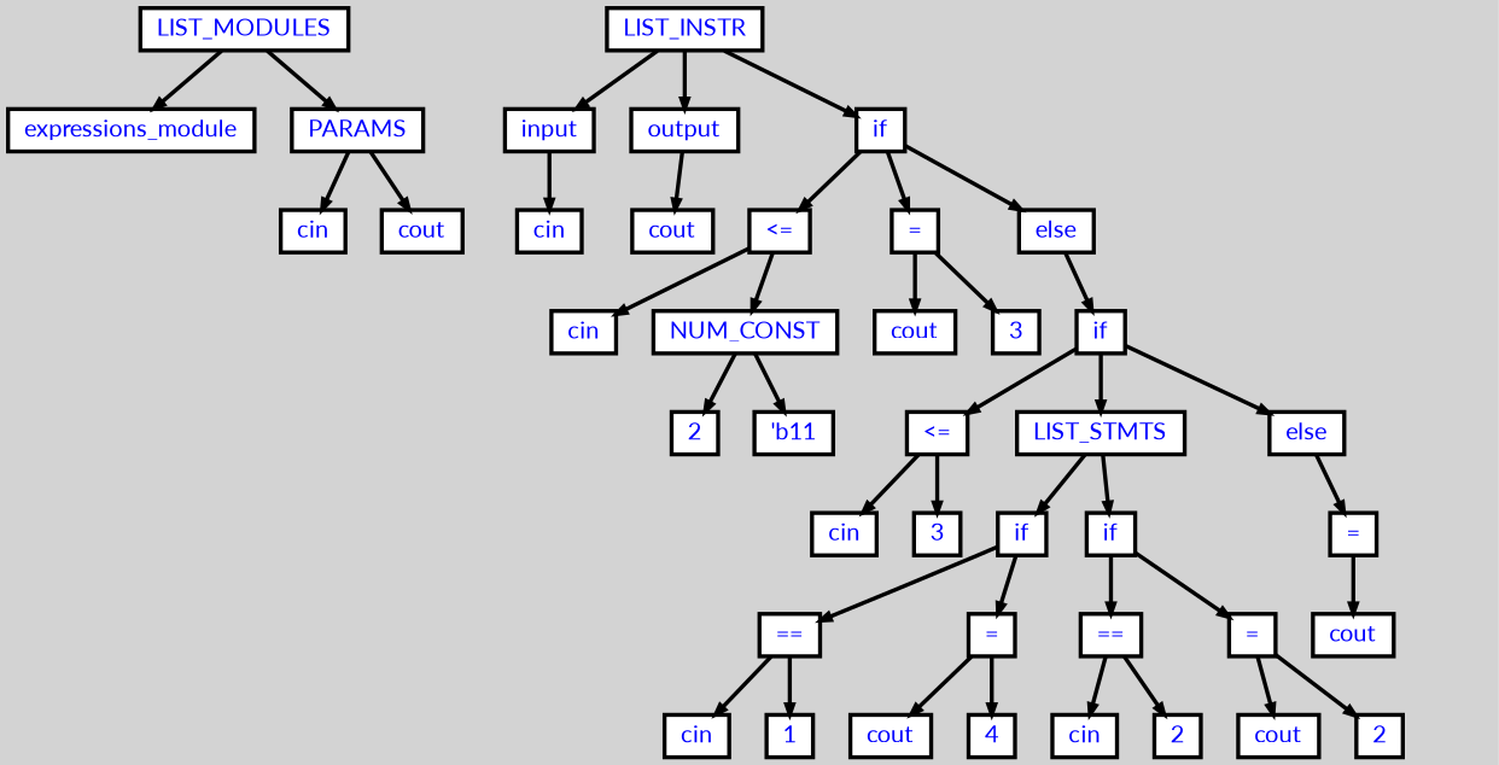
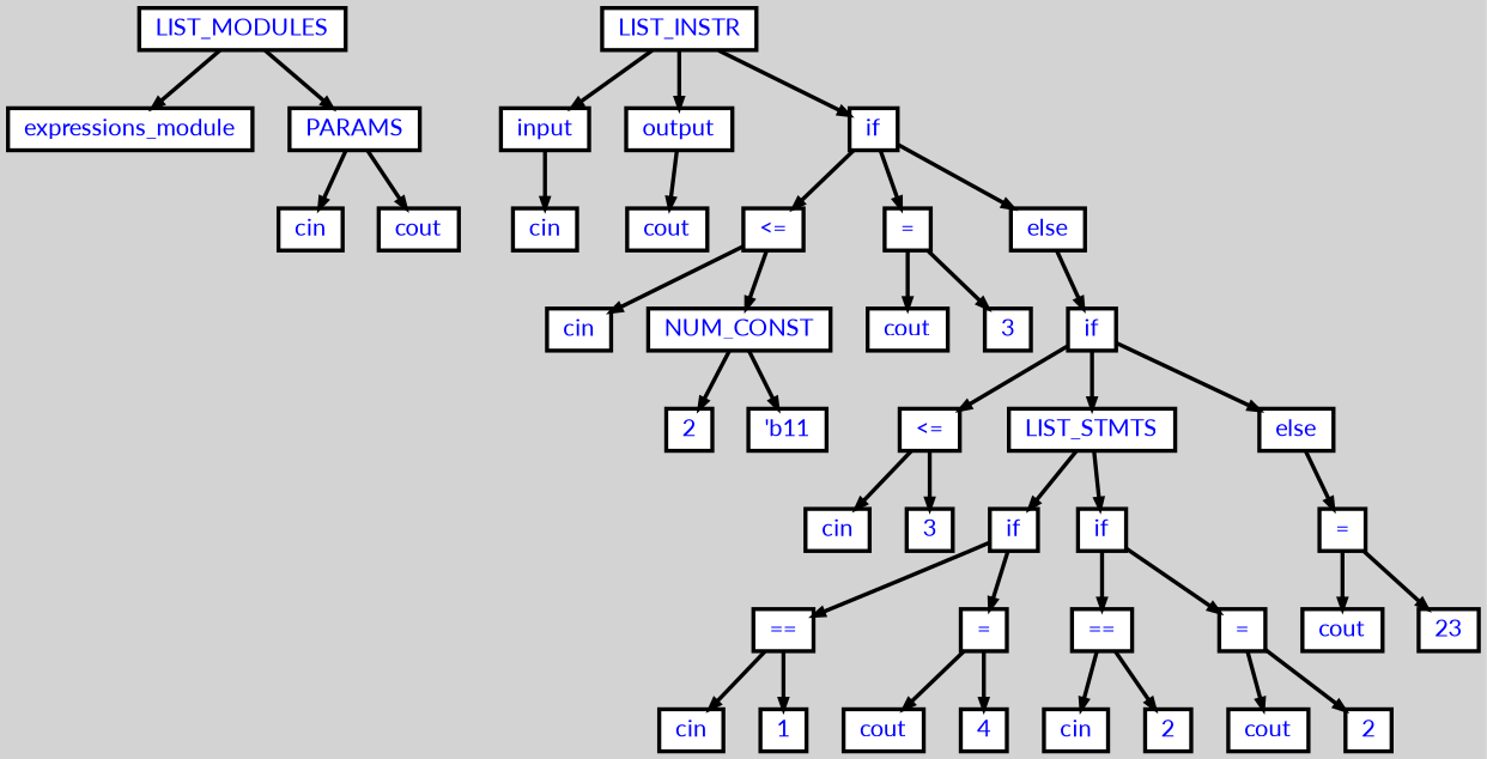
  digraph {
    bgcolor=lightgrey
    fontname=Lato
    ordering=out
    ranksep=.4
    node [color=black fillcolor=white fixedsize=false fontcolor=blue fontname=Lato fontsize=12 shape=box style="filled, solid, bold"]
    edge [arrowsize=.5 color=black fontname=Lato style=bold]
    n1 [height=.25 label=LIST_MODULES width=.25]
    n2 [height=.25 label=expressions_module width=.25]
    n3 [height=.25 label=PARAMS width=.25]
    n4 [height=.25 label=cin width=.25]
    n5 [height=.25 label=cout width=.25]
    n6 [height=.25 label=LIST_INSTR width=.25]
    n7 [height=.25 label=input width=.25]
    n8 [height=.25 label=output width=.25]
    n9 [height=.25 label=if width=.25]
    n10 [height=.25 label=cin width=.25]
    n11 [height=.25 label=cout width=.25]
    n12 [height=.25 label="<=" width=.25]
    n13 [height=.25 label="=" width=.25]
    n14 [height=.25 label=else width=.25]
    n15 [height=.25 label=cin width=.25]
    n16 [height=.25 label=NUM_CONST width=.25]
    n17 [height=.25 label=cout width=.25]
    n18 [height=.25 label=3 width=.25]
    n19 [height=.25 label=if width=.25]
    n20 [height=.25 label=2 width=.25]
    n21 [height=.25 label="'b11" width=.25]
    n22 [height=.25 label="<=" width=.25]
    n23 [height=.25 label=LIST_STMTS width=.25]
    n24 [height=.25 label=else width=.25]
    n25 [height=.25 label=cin width=.25]
    n26 [height=.25 label=3 width=.25]
    n27 [height=.25 label=if width=.25]
    n28 [height=.25 label=if width=.25]
    n29 [height=.25 label="=" width=.25]
    n30 [height=.25 label="==" width=.25]
    n31 [height=.25 label="=" width=.25]
    n32 [height=.25 label="==" width=.25]
    n33 [height=.25 label="=" width=.25]
    n34 [height=.25 label=cin width=.25]
    n35 [height=.25 label=1 width=.25]
    n36 [height=.25 label=cout width=.25]
    n37 [height=.25 label=4 width=.25]
    n38 [height=.25 label=cin width=.25]
    n39 [height=.25 label=2 width=.25]
    n40 [height=.25 label=cout width=.25]
    n41 [height=.25 label=2 width=.25]
    n42 [height=.25 label=cout width=.25]
+   n43 [height=.25 label=23 width=.25]
    n1 -> n2
    n1 -> n3
    n3 -> n4
    n3 -> n5
    n6 -> n7
    n6 -> n8
    n6 -> n9
    n7 -> n10
    n8 -> n11
    n9 -> n12
    n9 -> n13
    n9 -> n14
    n12 -> n15
    n12 -> n16
    n13 -> n17
    n13 -> n18
    n14 -> n19
    n16 -> n20
    n16 -> n21
    n19 -> n22
    n19 -> n23
    n19 -> n24
    n22 -> n25
    n22 -> n26
    n23 -> n27
    n23 -> n28
    n24 -> n29
    n27 -> n30
    n27 -> n31
    n28 -> n32
    n28 -> n33
    n29 -> n42
+   n29 -> n43
    n30 -> n34
    n30 -> n35
    n31 -> n36
    n31 -> n37
    n32 -> n38
    n32 -> n39
    n33 -> n40
    n33 -> n41
  }
